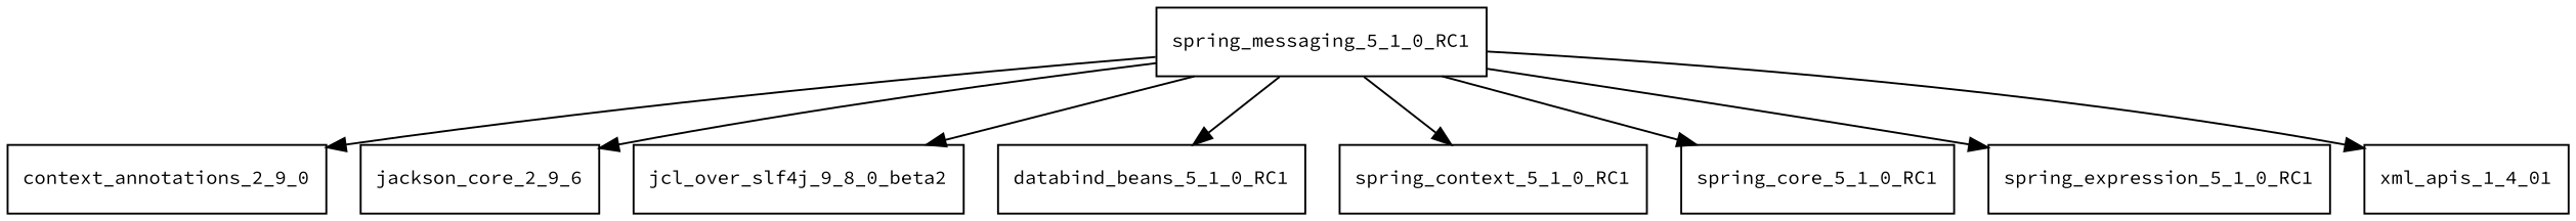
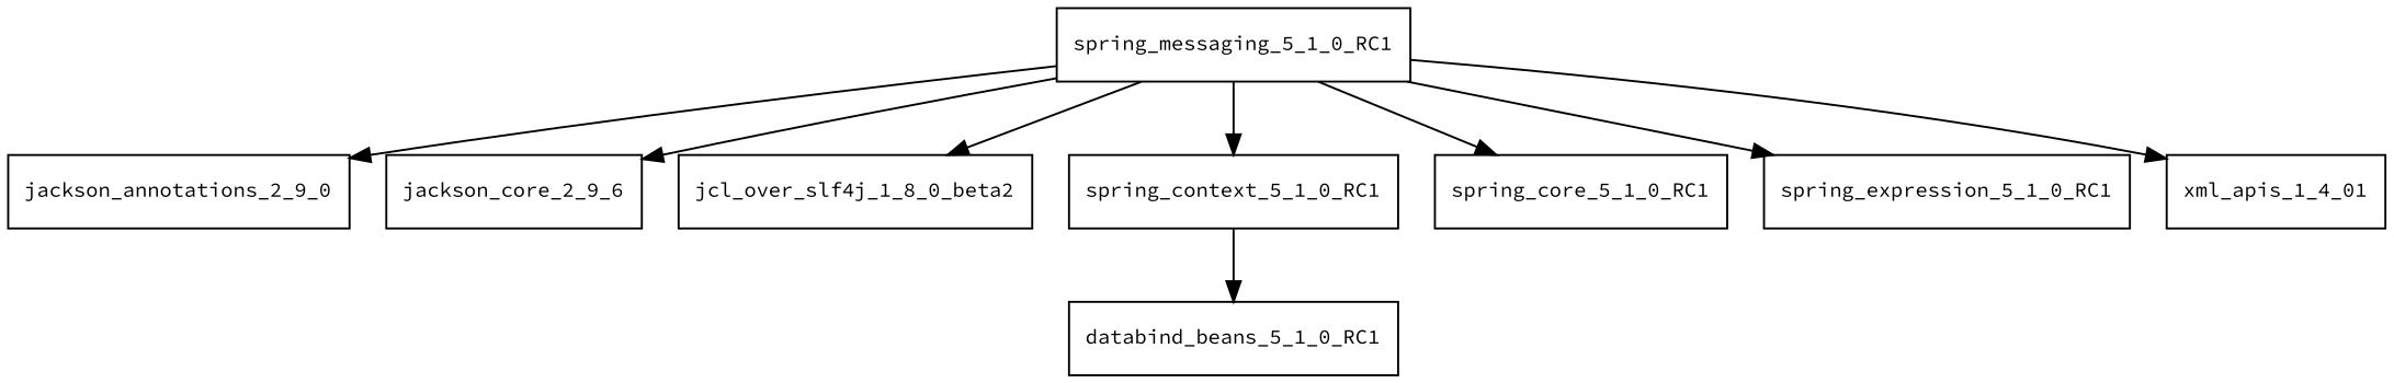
  digraph {
    fontname="Source Code Pro"
    node [fontname="Source Code Pro" fontsize=10.0 shape=box]
    edge [fontname="Source Code Pro"]
    spring_messaging_5_1_0_RC1
-   jackson_annotations_2_9_0 [label=context_annotations_2_9_0]
+   jackson_annotations_2_9_0
    jackson_core_2_9_6
-   jcl_over_slf4j_1_8_0_beta2 [label=jcl_over_slf4j_9_8_0_beta2]
+   jcl_over_slf4j_1_8_0_beta2
    n5 [label=databind_beans_5_1_0_RC1]
    spring_context_5_1_0_RC1
    spring_core_5_1_0_RC1
    spring_expression_5_1_0_RC1
    xml_apis_1_4_01
    spring_messaging_5_1_0_RC1 -> jackson_annotations_2_9_0
    spring_messaging_5_1_0_RC1 -> jackson_core_2_9_6
    spring_messaging_5_1_0_RC1 -> jcl_over_slf4j_1_8_0_beta2
-   spring_messaging_5_1_0_RC1 -> n5
+   spring_context_5_1_0_RC1 -> n5
    spring_messaging_5_1_0_RC1 -> spring_context_5_1_0_RC1
    spring_messaging_5_1_0_RC1 -> spring_core_5_1_0_RC1
    spring_messaging_5_1_0_RC1 -> spring_expression_5_1_0_RC1
    spring_messaging_5_1_0_RC1 -> xml_apis_1_4_01
  }
